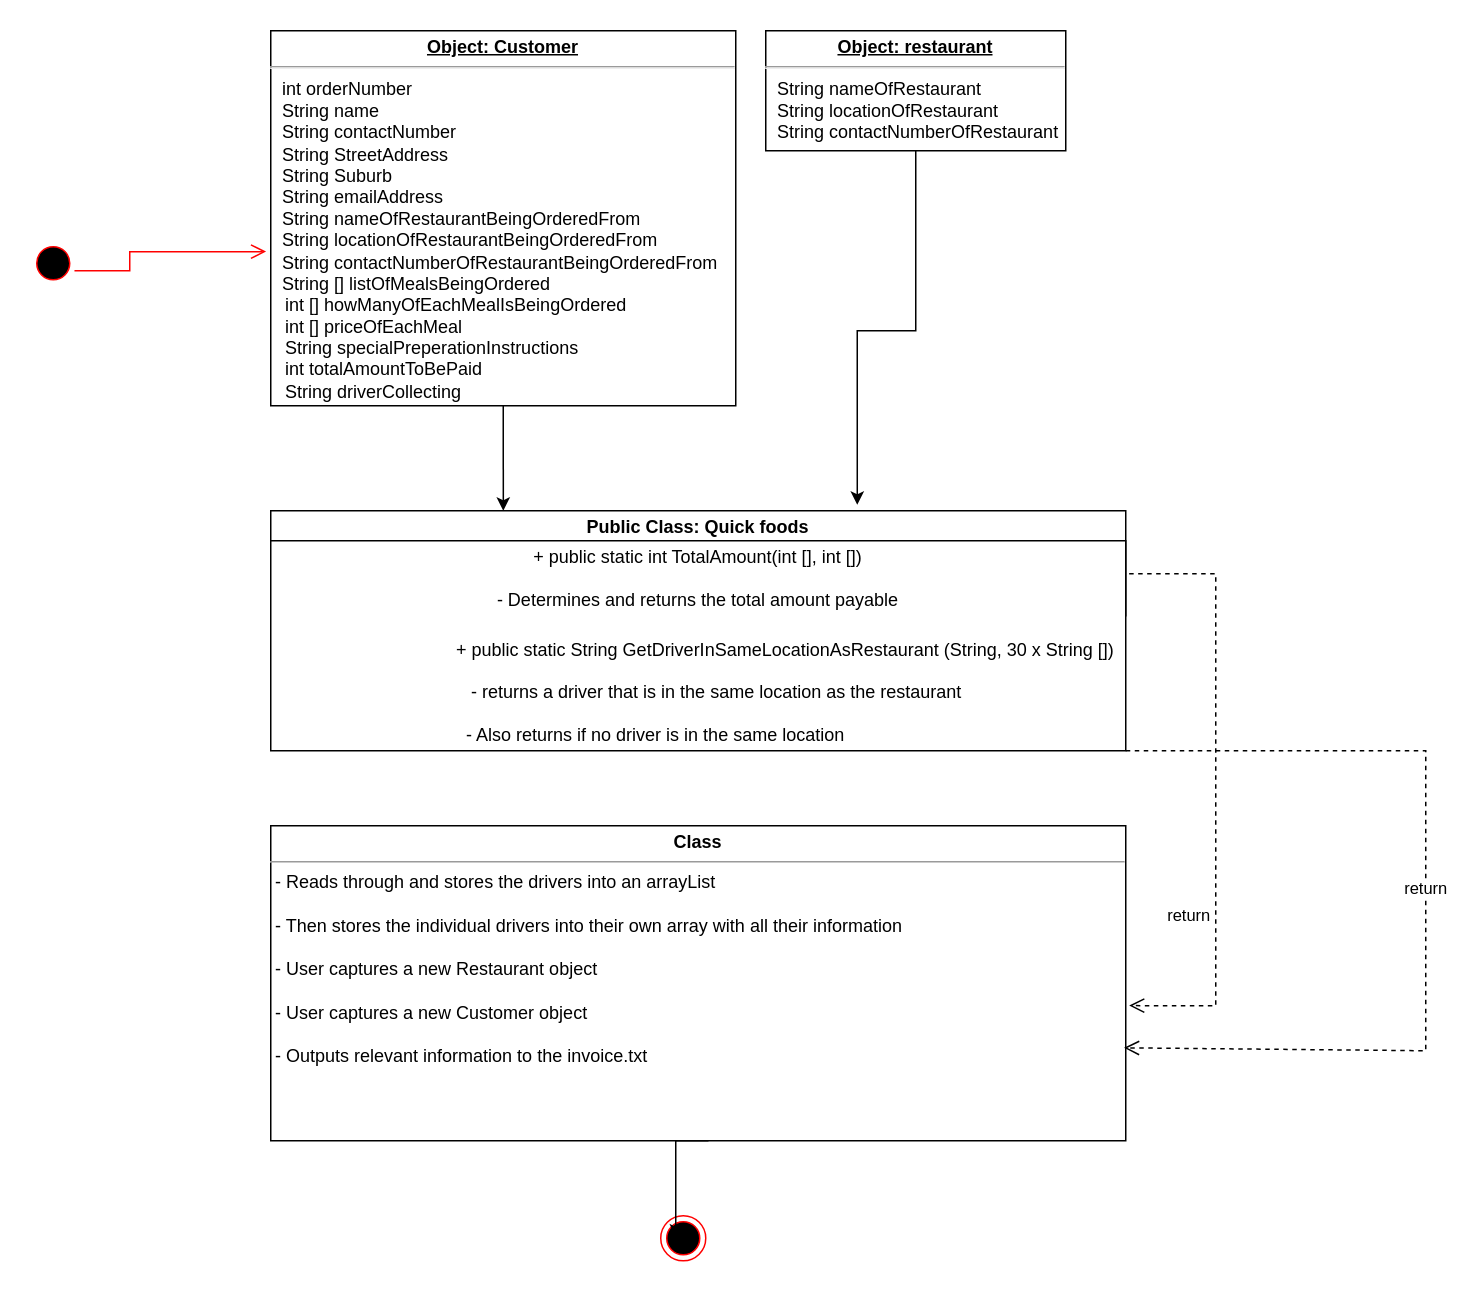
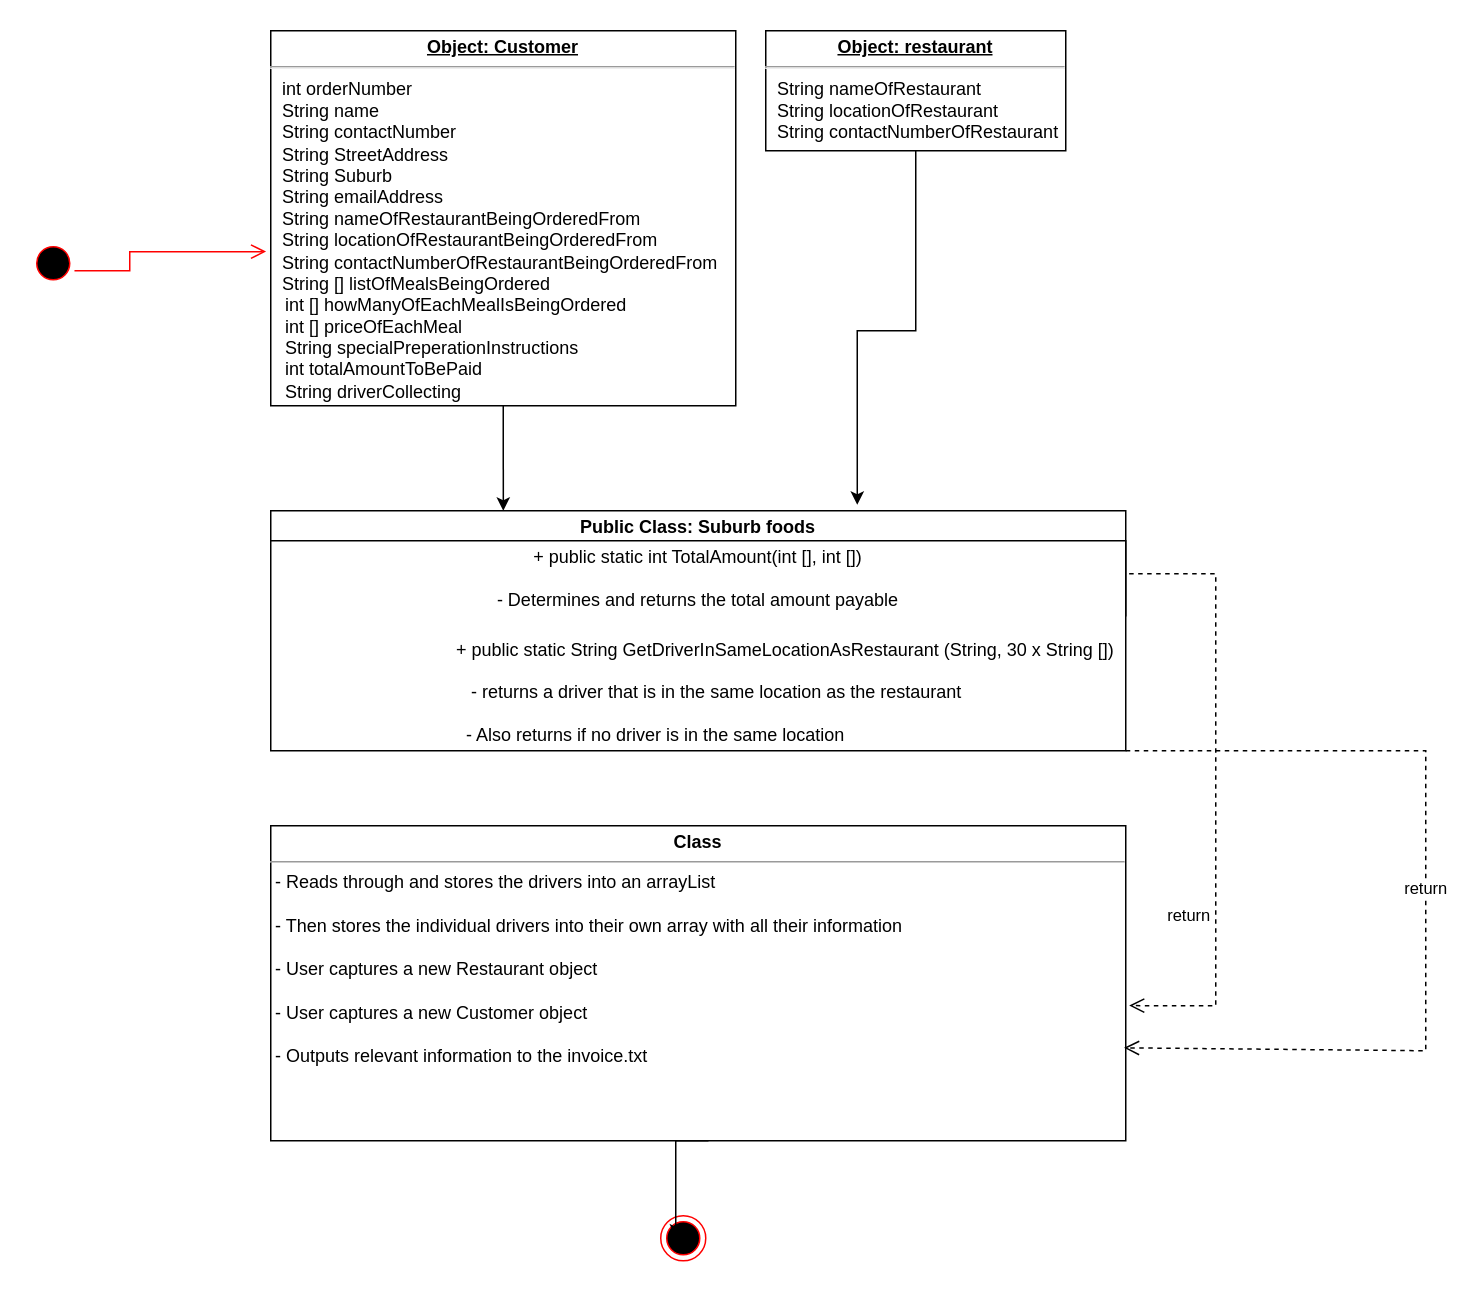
  <mxCell id="0" />
  <mxCell id="1" parent="0" />
  <mxCell id="2" style="edgeStyle=orthogonalEdgeStyle;rounded=0;orthogonalLoop=1;jettySize=auto;html=1;exitX=0.5;exitY=1;exitDx=0;exitDy=0;entryX=0.272;entryY=0;entryDx=0;entryDy=0;entryPerimeter=0;" edge="1" parent="1" source="3" target="9"><mxGeometry relative="1" as="geometry" /></mxCell>
  <mxCell id="3" value="&lt;p style=&quot;margin:0px;margin-top:4px;text-align:center;text-decoration:underline;&quot;&gt;&lt;b&gt;Object: Customer&lt;/b&gt;&lt;/p&gt;&lt;hr&gt;&lt;p style=&quot;margin:0px;margin-left:8px;&quot;&gt;int orderNumber&lt;br&gt;String name&lt;br&gt;String contactNumber&lt;br&gt;String StreetAddress&lt;br&gt;String Suburb&lt;br&gt;String emailAddress&lt;br&gt;String nameOfRestaurantBeingOrderedFrom&lt;br&gt;String&amp;nbsp;locationOfRestaurantBeingOrderedFrom&lt;br&gt;String&amp;nbsp;contactNumberOfRestaurantBeingOrderedFrom&lt;/p&gt;&lt;p style=&quot;margin:0px;margin-left:8px;&quot;&gt;String [] listOfMealsBeingOrdered&lt;br&gt;&lt;/p&gt;&lt;div style=&quot;padding: 0px; margin: 0px;&quot;&gt;&amp;nbsp; &amp;nbsp;int [] howManyOfEachMealIsBeingOrdered&lt;br&gt;&amp;nbsp; &amp;nbsp;int [] priceOfEachMeal&lt;br&gt;&amp;nbsp; &amp;nbsp;String specialPreperationInstructions&lt;br&gt;&amp;nbsp; &amp;nbsp;int totalAmountToBePaid&lt;/div&gt;&lt;div style=&quot;padding: 0px; margin: 0px;&quot;&gt;&amp;nbsp; &amp;nbsp;String driverCollecting&lt;/div&gt;&lt;div style=&quot;padding: 0px; margin: 0px;&quot;&gt;&amp;nbsp; &amp;nbsp;&lt;/div&gt;" style="verticalAlign=top;align=left;overflow=fill;fontSize=12;fontFamily=Helvetica;html=1;" vertex="1" parent="1"><mxGeometry x="180" width="310" height="250" as="geometry" y="20" /></mxCell>
  <mxCell id="4" style="edgeStyle=orthogonalEdgeStyle;rounded=0;orthogonalLoop=1;jettySize=auto;html=1;exitX=0.5;exitY=1;exitDx=0;exitDy=0;entryX=0.686;entryY=-0.057;entryDx=0;entryDy=0;entryPerimeter=0;" edge="1" parent="1" source="5" target="9"><mxGeometry relative="1" as="geometry" /></mxCell>
  <mxCell id="5" value="&lt;p style=&quot;margin:0px;margin-top:4px;text-align:center;text-decoration:underline;&quot;&gt;&lt;b&gt;Object: restaurant&lt;/b&gt;&lt;/p&gt;&lt;hr&gt;&lt;p style=&quot;margin:0px;margin-left:8px;&quot;&gt;String nameOfRestaurant&lt;/p&gt;&lt;p style=&quot;margin:0px;margin-left:8px;&quot;&gt;&lt;span style=&quot;&quot;&gt; &lt;/span&gt;String locationOfRestaurant&lt;/p&gt;&lt;p style=&quot;margin:0px;margin-left:8px;&quot;&gt;&lt;span style=&quot;&quot;&gt; &lt;/span&gt;String contactNumberOfRestaurant&lt;/p&gt;&lt;div style=&quot;padding: 0px; margin: 0px;&quot;&gt;&amp;nbsp; &amp;nbsp;&lt;/div&gt;" style="verticalAlign=top;align=left;overflow=fill;fontSize=12;fontFamily=Helvetica;html=1;" vertex="1" parent="1"><mxGeometry x="510" width="200" height="80" as="geometry" y="20" /></mxCell>
  <mxCell id="6" style="edgeStyle=orthogonalEdgeStyle;rounded=0;orthogonalLoop=1;jettySize=auto;html=1;exitX=0.5;exitY=1;exitDx=0;exitDy=0;" edge="1" parent="1" source="5" target="5"><mxGeometry relative="1" as="geometry" /></mxCell>
  <mxCell id="7" value="" style="edgeStyle=orthogonalEdgeStyle;html=1;verticalAlign=bottom;endArrow=open;endSize=8;strokeColor=#ff0000;rounded=0;startArrow=none;entryX=-0.01;entryY=0.589;entryDx=0;entryDy=0;entryPerimeter=0;" edge="1" source="8" parent="1" target="3"><mxGeometry relative="1" as="geometry"><mxPoint x="90" y="180" as="targetPoint" /><mxPoint x="-90" y="180" as="sourcePoint" /><Array as="points"><mxPoint x="86" y="180" /></Array></mxGeometry></mxCell>
  <mxCell id="8" value="" style="ellipse;html=1;shape=startState;fillColor=#000000;strokeColor=#ff0000;direction=south;" vertex="1" parent="1"><mxGeometry x="20" y="160" width="30" height="30" as="geometry" /></mxCell>
- <mxCell id="9" value="&lt;p style=&quot;margin:0px;margin-top:4px;text-align:center;&quot;&gt;&lt;b&gt;Public Class: Quick foods&lt;/b&gt;&lt;/p&gt;&lt;hr size=&quot;1&quot;&gt;&lt;div style=&quot;height:2px;&quot;&gt;&lt;/div&gt;&lt;hr size=&quot;1&quot;&gt;&lt;div style=&quot;height:2px;&quot;&gt;&lt;/div&gt;" style="verticalAlign=top;align=left;overflow=fill;fontSize=12;fontFamily=Helvetica;html=1;" vertex="1" parent="1"><mxGeometry x="180" y="340" width="570" height="70" as="geometry" /></mxCell>
+ <mxCell id="9" value="&lt;p style=&quot;margin:0px;margin-top:4px;text-align:center;&quot;&gt;&lt;b&gt;Public Class: Suburb foods&lt;/b&gt;&lt;/p&gt;&lt;hr size=&quot;1&quot;&gt;&lt;div style=&quot;height:2px;&quot;&gt;&lt;/div&gt;&lt;hr size=&quot;1&quot;&gt;&lt;div style=&quot;height:2px;&quot;&gt;&lt;/div&gt;" style="verticalAlign=top;align=left;overflow=fill;fontSize=12;fontFamily=Helvetica;html=1;" vertex="1" parent="1"><mxGeometry x="180" y="340" width="570" height="70" as="geometry" /></mxCell>
  <mxCell id="10" value="&lt;p style=&quot;margin:0px;margin-top:4px;text-align:center;&quot;&gt;&lt;span style=&quot;background-color: initial; text-align: left;&quot;&gt;+ public static int TotalAmount(int [], int [])&lt;br&gt;&lt;br&gt;&lt;/span&gt;- Determines and returns the total amount payable&lt;/p&gt;&lt;p style=&quot;margin:0px;margin-top:4px;text-align:center;&quot;&gt;&lt;span style=&quot;background-color: initial; text-align: left;&quot;&gt;&lt;br&gt;&lt;/span&gt;&lt;/p&gt;&lt;p style=&quot;margin:0px;margin-left:4px;&quot;&gt;&amp;nbsp; &amp;nbsp; &amp;nbsp; &amp;nbsp; &amp;nbsp; &amp;nbsp; &amp;nbsp; &amp;nbsp; &amp;nbsp; &amp;nbsp; &amp;nbsp; &amp;nbsp; &amp;nbsp; &amp;nbsp; &amp;nbsp; &amp;nbsp; &amp;nbsp; &amp;nbsp; + public static String&amp;nbsp;GetDriverInSameLocationAsRestaurant (String, 30 x String [])&lt;br&gt;&amp;nbsp; &amp;nbsp; &amp;nbsp; &amp;nbsp; &amp;nbsp; &amp;nbsp; &amp;nbsp; &amp;nbsp; &amp;nbsp; &amp;nbsp; &amp;nbsp; &amp;nbsp; &amp;nbsp; &amp;nbsp; &amp;nbsp; &amp;nbsp; &amp;nbsp; &amp;nbsp; &amp;nbsp; &amp;nbsp;&lt;br&gt;&amp;nbsp; &amp;nbsp; &amp;nbsp; &amp;nbsp; &amp;nbsp; &amp;nbsp; &amp;nbsp; &amp;nbsp; &amp;nbsp; &amp;nbsp; &amp;nbsp; &amp;nbsp; &amp;nbsp; &amp;nbsp; &amp;nbsp; &amp;nbsp; &amp;nbsp; &amp;nbsp; &amp;nbsp; &amp;nbsp;- returns a driver that is in the same location as the restaurant&amp;nbsp;&lt;br&gt;&lt;br&gt;&amp;nbsp; &amp;nbsp; &amp;nbsp; &amp;nbsp; &amp;nbsp; &amp;nbsp; &amp;nbsp; &amp;nbsp; &amp;nbsp; &amp;nbsp; &amp;nbsp; &amp;nbsp; &amp;nbsp; &amp;nbsp; &amp;nbsp; &amp;nbsp; &amp;nbsp; &amp;nbsp; &amp;nbsp; - Also returns if no driver is in the same location&lt;br&gt;&amp;nbsp; &amp;nbsp; &amp;nbsp; &amp;nbsp; &amp;nbsp; &amp;nbsp; &amp;nbsp; &amp;nbsp; &amp;nbsp; &amp;nbsp; &amp;nbsp; &amp;nbsp; &amp;nbsp; &amp;nbsp; &amp;nbsp; &amp;nbsp; &amp;nbsp; &amp;nbsp; &amp;nbsp;&lt;/p&gt;" style="verticalAlign=top;align=left;overflow=fill;fontSize=12;fontFamily=Helvetica;html=1;" vertex="1" parent="1"><mxGeometry x="180" y="360" width="570" height="140" as="geometry" /></mxCell>
  <mxCell id="11" value="&lt;p style=&quot;margin:0px;margin-top:4px;text-align:center;&quot;&gt;&lt;b&gt;Class&lt;/b&gt;&lt;/p&gt;&lt;hr size=&quot;1&quot;&gt;&lt;div style=&quot;height:2px;&quot;&gt;&amp;nbsp;- Reads through and stores the drivers into an arrayList&lt;br&gt;&lt;br&gt;&amp;nbsp;- Then stores the individual drivers into their own array with all their information&lt;br&gt;&lt;br&gt;&amp;nbsp;- User captures a new Restaurant object&lt;br&gt;&lt;br&gt;&amp;nbsp;- User captures a new Customer object&lt;br&gt;&lt;br&gt;&amp;nbsp;- Outputs relevant information to the invoice.txt&amp;nbsp;&lt;br&gt;&lt;br&gt;&lt;br&gt;&lt;/div&gt;" style="verticalAlign=top;align=left;overflow=fill;fontSize=12;fontFamily=Helvetica;html=1;" vertex="1" parent="1"><mxGeometry x="180" y="550" width="570" height="210" as="geometry" /></mxCell>
  <mxCell id="12" value="return" style="html=1;verticalAlign=bottom;endArrow=open;dashed=1;endSize=8;rounded=0;exitX=1.004;exitY=0.157;exitDx=0;exitDy=0;exitPerimeter=0;entryX=1.004;entryY=0.571;entryDx=0;entryDy=0;entryPerimeter=0;" edge="1" parent="1" source="10" target="11"><mxGeometry x="0.461" y="-18" relative="1" as="geometry"><mxPoint x="820" y="420" as="sourcePoint" /><mxPoint x="860" y="420" as="targetPoint" /><Array as="points"><mxPoint x="810" y="382" /><mxPoint x="810" y="480" /><mxPoint x="810" y="550" /><mxPoint x="810" y="670" /></Array><mxPoint as="offset" /></mxGeometry></mxCell>
  <mxCell id="13" value="return" style="html=1;verticalAlign=bottom;endArrow=open;dashed=1;endSize=8;rounded=0;exitX=1;exitY=1;exitDx=0;exitDy=0;entryX=0.998;entryY=0.705;entryDx=0;entryDy=0;entryPerimeter=0;" edge="1" parent="1" source="10" target="11"><mxGeometry relative="1" as="geometry"><mxPoint x="990" y="500" as="sourcePoint" /><mxPoint x="890" y="700" as="targetPoint" /><Array as="points"><mxPoint x="950" y="500" /><mxPoint x="950" y="700" /></Array></mxGeometry></mxCell>
  <mxCell id="14" value="" style="ellipse;html=1;shape=endState;fillColor=#000000;strokeColor=#ff0000;" vertex="1" parent="1"><mxGeometry x="440" y="810" width="30" height="30" as="geometry" /></mxCell>
  <mxCell id="15" style="edgeStyle=orthogonalEdgeStyle;rounded=0;orthogonalLoop=1;jettySize=auto;html=1;exitX=0.512;exitY=1;exitDx=0;exitDy=0;entryX=0.5;entryY=0.333;entryDx=0;entryDy=0;entryPerimeter=0;exitPerimeter=0;" edge="1" parent="1" source="11" target="14"><mxGeometry relative="1" as="geometry"><Array as="points"><mxPoint x="450" y="760" /><mxPoint x="450" y="820" /></Array></mxGeometry></mxCell>
